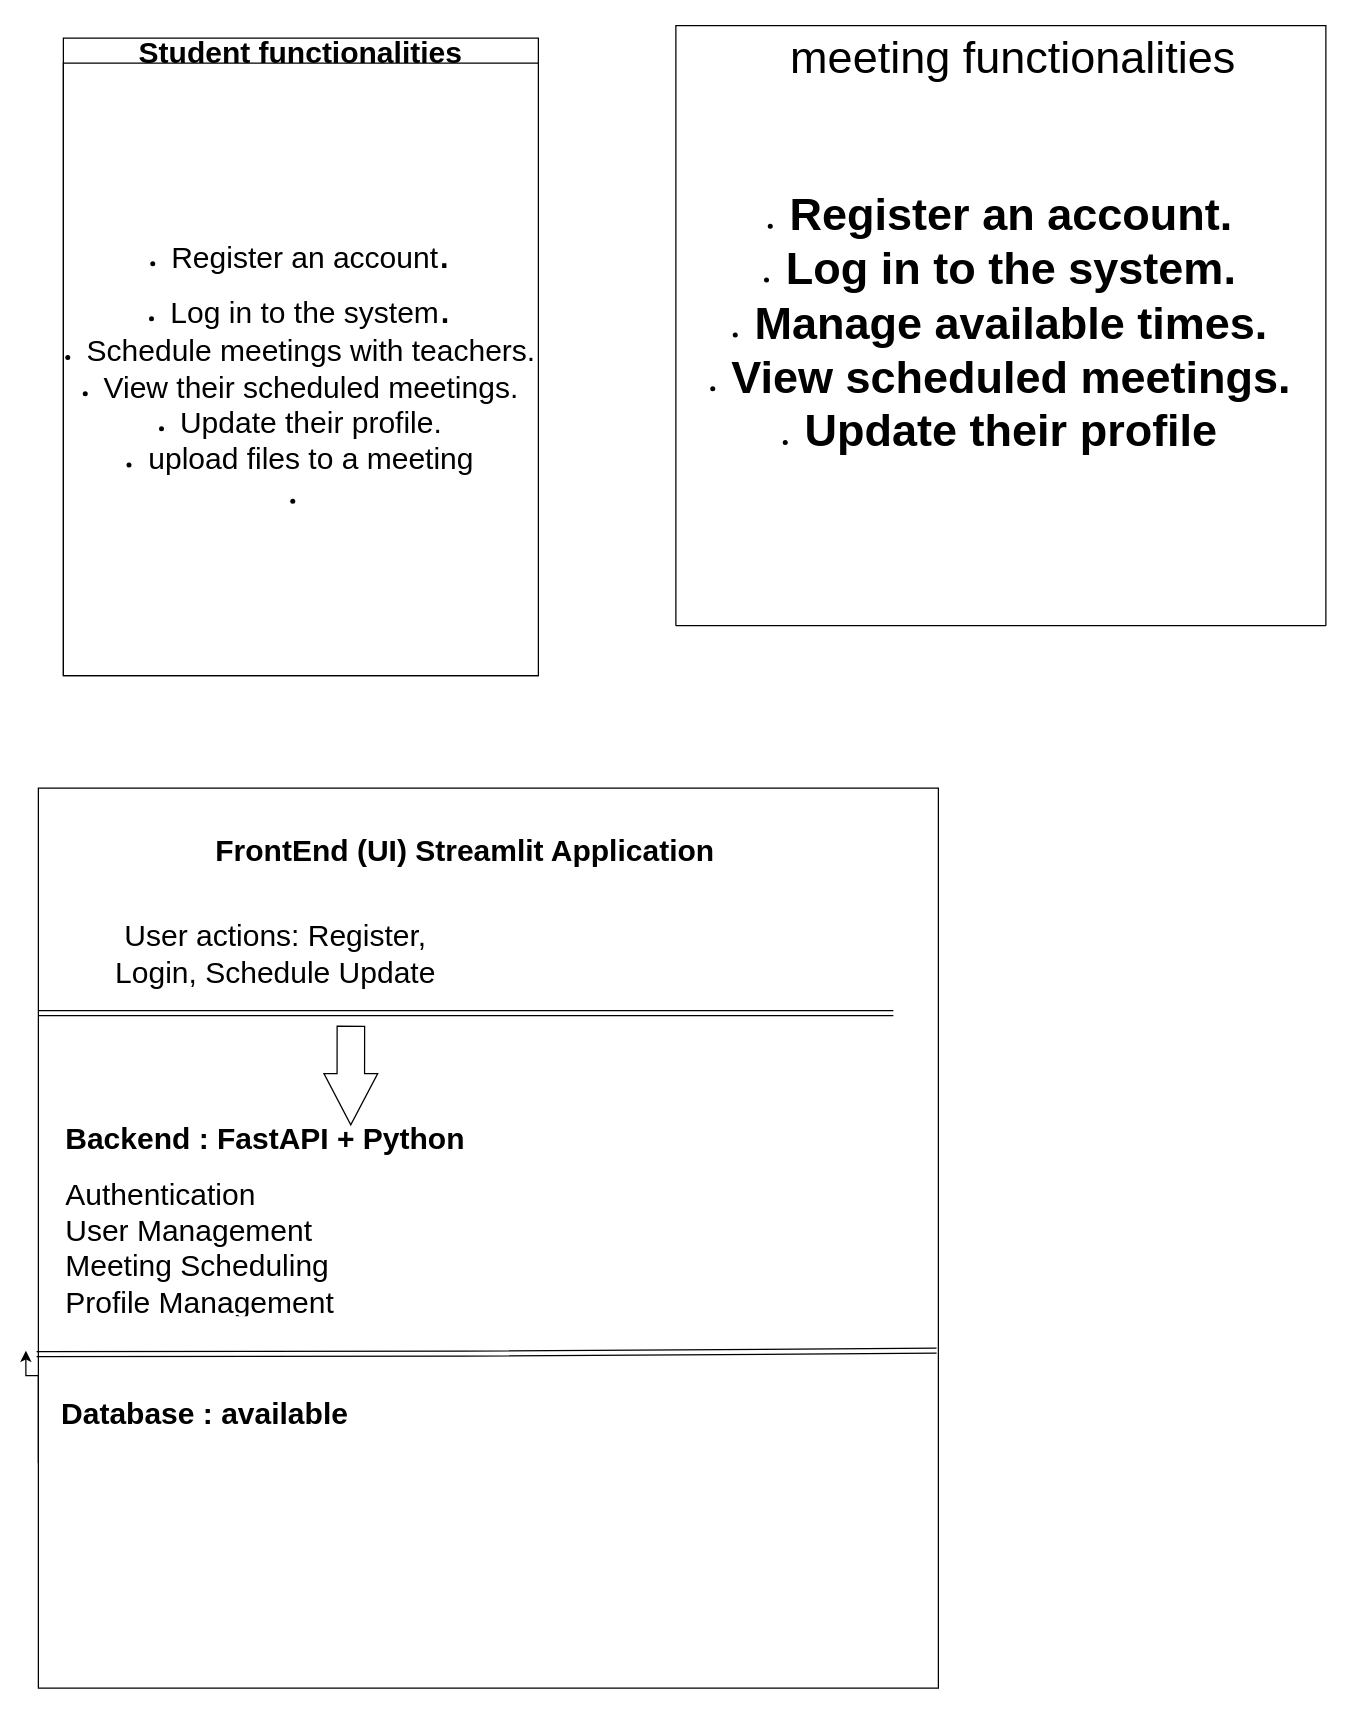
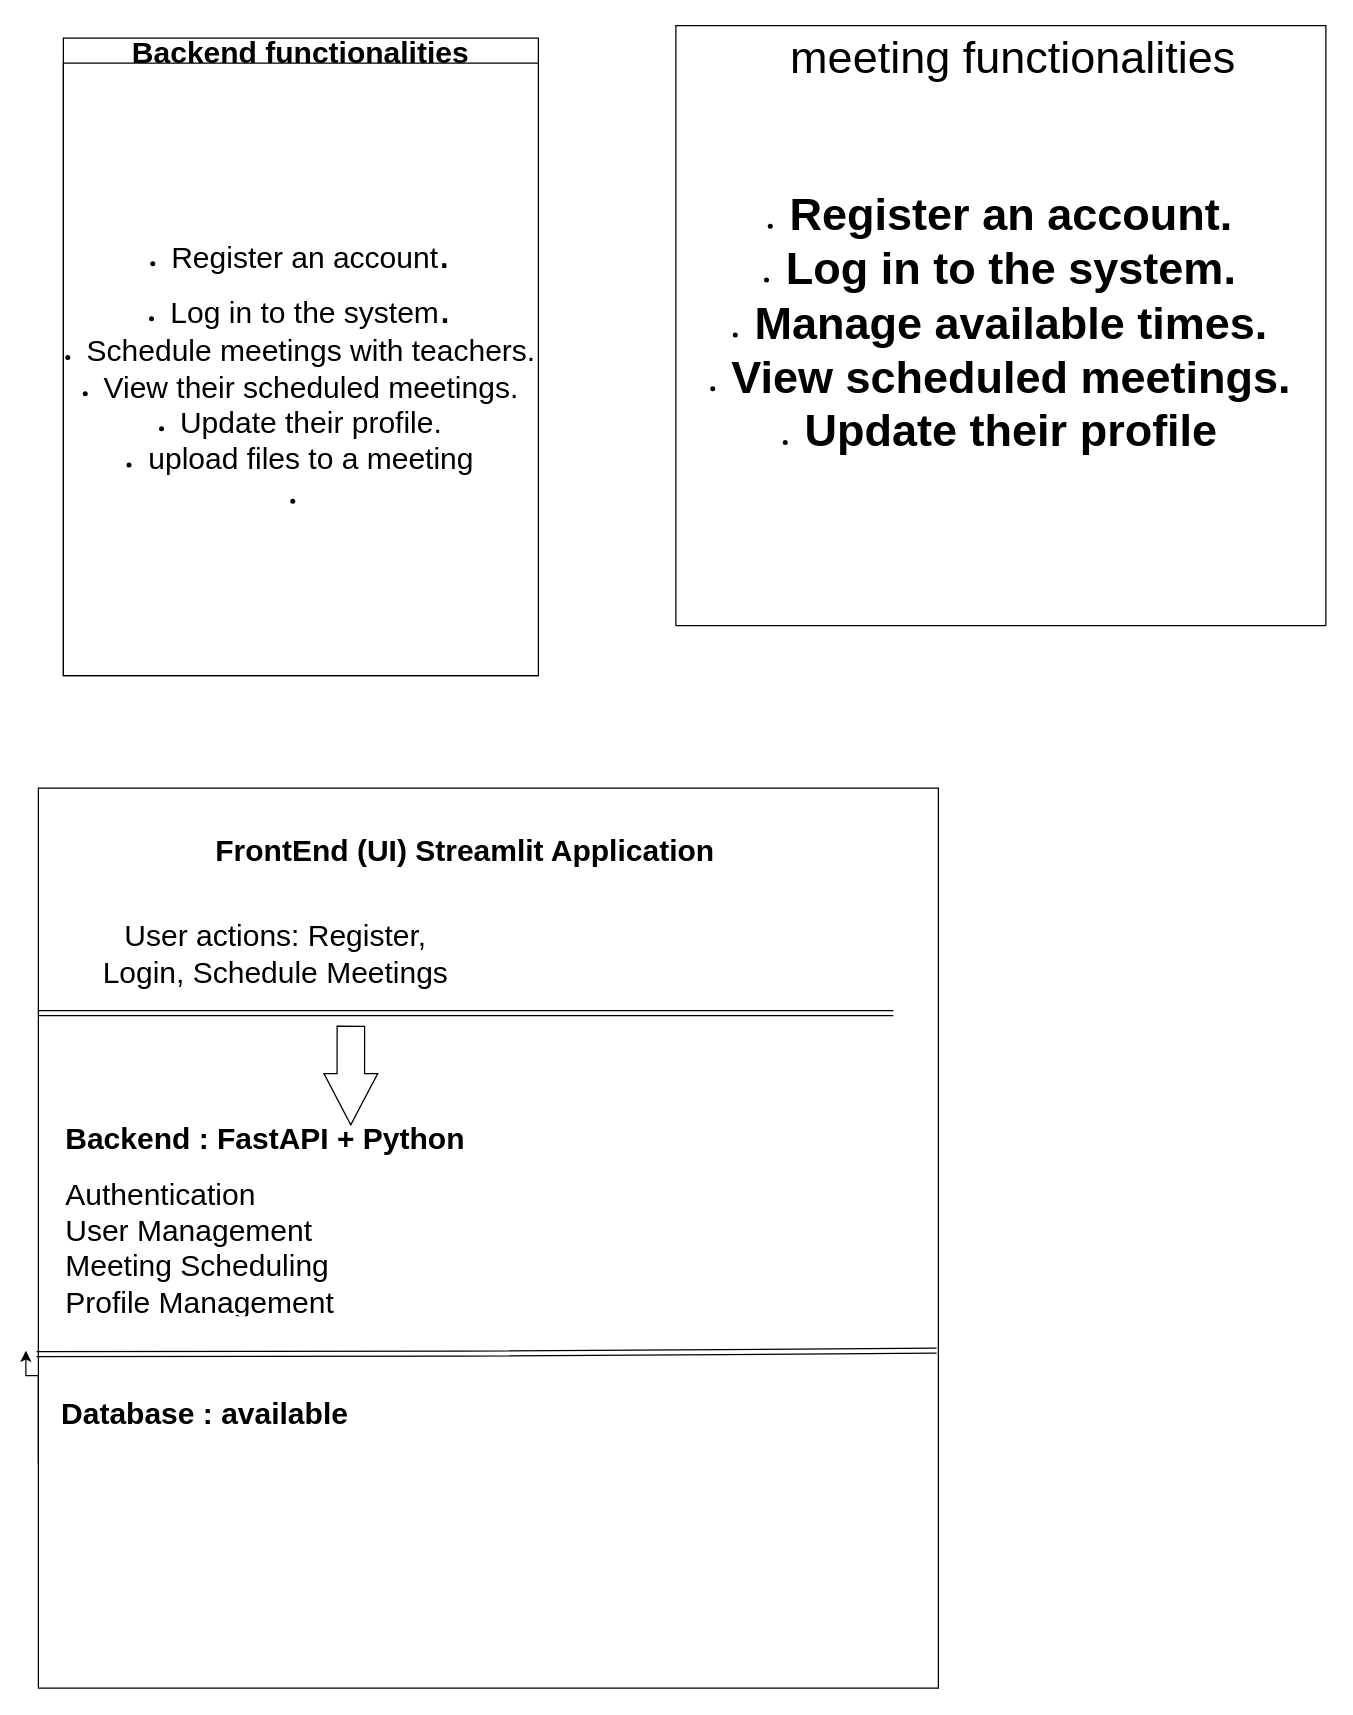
  <mxCell id="0" />
  <mxCell id="1" parent="0" />
- <mxCell id="2" value="&lt;font style=&quot;font-size: 24px;&quot;&gt;Student functionalities&lt;/font&gt;" style="swimlane;whiteSpace=wrap;html=1;" vertex="1" parent="1"><mxGeometry x="50" y="30" width="380" height="510" as="geometry" /></mxCell>
+ <mxCell id="2" value="&lt;font style=&quot;font-size: 24px;&quot;&gt;Backend functionalities&lt;/font&gt;" style="swimlane;whiteSpace=wrap;html=1;" vertex="1" parent="1"><mxGeometry x="50" y="30" width="380" height="510" as="geometry" /></mxCell>
  <mxCell id="3" value="" style="edgeStyle=orthogonalEdgeStyle;rounded=0;orthogonalLoop=1;jettySize=auto;html=1;" edge="1" parent="2" source="4" target="5"><mxGeometry relative="1" as="geometry" /></mxCell>
  <mxCell id="4" value="Text" style="text;html=1;align=center;verticalAlign=middle;resizable=0;points=[];autosize=1;strokeColor=none;fillColor=none;" vertex="1" parent="2"><mxGeometry x="145" y="140" width="50" height="30" as="geometry" /></mxCell>
  <mxCell id="5" value="&lt;li&gt;&lt;font style=&quot;font-size: 24px;&quot;&gt;Register an account&lt;/font&gt;&lt;font style=&quot;font-size: 36px;&quot;&gt;.&lt;/font&gt;&lt;/li&gt;&lt;li&gt;&lt;font style=&quot;font-size: 24px;&quot;&gt;Log in to the system&lt;/font&gt;&lt;font style=&quot;font-size: 36px;&quot;&gt;.&lt;/font&gt;&lt;/li&gt;&lt;li&gt;&lt;font style=&quot;font-size: 24px;&quot;&gt;Schedule meetings with teachers.&lt;/font&gt;&lt;/li&gt;&lt;li&gt;&lt;font style=&quot;font-size: 24px;&quot;&gt;View their scheduled meetings.&lt;/font&gt;&lt;/li&gt;&lt;li&gt;&lt;font style=&quot;font-size: 24px;&quot;&gt;Update their profile.&lt;/font&gt;&lt;/li&gt;&lt;li&gt;&lt;font style=&quot;font-size: 24px;&quot;&gt;upload files to a meeting&lt;/font&gt;&lt;/li&gt;&lt;li&gt;&lt;font style=&quot;font-size: 24px;&quot;&gt;&lt;br&gt;&lt;/font&gt;&lt;/li&gt;" style="whiteSpace=wrap;html=1;" vertex="1" parent="2"><mxGeometry y="20" width="380" height="490" as="geometry" /></mxCell>
  <mxCell id="6" value="&lt;br&gt;&lt;li&gt;&lt;font style=&quot;font-size: 36px;&quot;&gt;Register an account.&lt;/font&gt;&lt;/li&gt;&lt;li&gt;&lt;font style=&quot;font-size: 36px;&quot;&gt;Log in to the system.&lt;/font&gt;&lt;/li&gt;&lt;li&gt;&lt;font style=&quot;font-size: 36px;&quot;&gt;Manage available times.&lt;/font&gt;&lt;/li&gt;&lt;li&gt;&lt;font style=&quot;font-size: 36px;&quot;&gt;View scheduled meetings.&lt;/font&gt;&lt;/li&gt;&lt;li&gt;&lt;font style=&quot;font-size: 36px;&quot;&gt;Update their profile&lt;/font&gt;&lt;/li&gt;&lt;font size=&quot;3&quot;&gt;&lt;br&gt;&lt;/font&gt;" style="swimlane;whiteSpace=wrap;html=1;startSize=480;" vertex="1" parent="1"><mxGeometry x="540" y="20" width="520" height="480" as="geometry"><mxRectangle x="570" y="20" width="200" height="480" as="alternateBounds" /></mxGeometry></mxCell>
  <mxCell id="7" value="&lt;font style=&quot;font-size: 36px;&quot;&gt;meeting functionalities&lt;/font&gt;" style="text;html=1;align=center;verticalAlign=middle;whiteSpace=wrap;rounded=0;" vertex="1" parent="6"><mxGeometry x="80" y="10" width="380" height="30" as="geometry" /></mxCell>
  <mxCell id="8" style="edgeStyle=orthogonalEdgeStyle;rounded=0;orthogonalLoop=1;jettySize=auto;html=1;exitX=0;exitY=0.75;exitDx=0;exitDy=0;" edge="1" parent="1" source="9"><mxGeometry relative="1" as="geometry"><mxPoint x="20" y="1080" as="targetPoint" /><Array as="points"><mxPoint x="30" y="1100" /><mxPoint x="20" y="1100" /></Array></mxGeometry></mxCell>
  <mxCell id="9" value="" style="whiteSpace=wrap;html=1;aspect=fixed;" vertex="1" parent="1"><mxGeometry x="30" y="630" width="720" height="720" as="geometry" /></mxCell>
  <mxCell id="10" value="&lt;h1 style=&quot;margin-top: 0px;&quot;&gt;FrontEnd (UI) Streamlit Application&lt;/h1&gt;&lt;p&gt;&lt;br&gt;&lt;/p&gt;" style="text;html=1;whiteSpace=wrap;overflow=hidden;rounded=0;" vertex="1" parent="1"><mxGeometry x="170" y="660" width="430" height="40" as="geometry" /></mxCell>
- <mxCell id="11" value="&lt;font style=&quot;font-size: 24px;&quot;&gt;User actions:&amp;nbsp;Register, Login, Schedule Update&lt;/font&gt;" style="text;html=1;align=center;verticalAlign=middle;whiteSpace=wrap;rounded=0;" vertex="1" parent="1"><mxGeometry x="70" y="715" width="300" height="95" as="geometry" /></mxCell>
+ <mxCell id="11" value="&lt;font style=&quot;font-size: 24px;&quot;&gt;User actions:&amp;nbsp;Register, Login, Schedule Meetings&lt;/font&gt;" style="text;html=1;align=center;verticalAlign=middle;whiteSpace=wrap;rounded=0;" vertex="1" parent="1"><mxGeometry x="70" y="715" width="300" height="95" as="geometry" /></mxCell>
  <mxCell id="12" value="" style="shape=link;html=1;rounded=0;exitX=0.023;exitY=0.591;exitDx=0;exitDy=0;exitPerimeter=0;" edge="1" parent="1"><mxGeometry width="100" relative="1" as="geometry"><mxPoint x="30" y="810" as="sourcePoint" /><mxPoint x="714" y="810" as="targetPoint" /><Array as="points" /></mxGeometry></mxCell>
  <mxCell id="13" value="" style="shape=flexArrow;endArrow=classic;html=1;rounded=0;width=22;endSize=13.33;entryX=0.568;entryY=0.727;entryDx=0;entryDy=0;entryPerimeter=0;" edge="1" parent="1"><mxGeometry width="50" height="50" relative="1" as="geometry"><mxPoint x="280" y="820" as="sourcePoint" /><mxPoint x="279.92" y="899.88" as="targetPoint" /></mxGeometry></mxCell>
  <mxCell id="14" value="&lt;h1 style=&quot;margin-top: 0px;&quot;&gt;Backend : FastAPI + Python&amp;nbsp;&lt;/h1&gt;&lt;div&gt;&lt;font style=&quot;font-size: 24px;&quot;&gt;Authentication&lt;/font&gt;&lt;/div&gt;&lt;div&gt;&lt;font style=&quot;font-size: 24px;&quot;&gt;User Management&lt;/font&gt;&lt;/div&gt;&lt;div&gt;&lt;font style=&quot;font-size: 24px;&quot;&gt;Meeting Scheduling&lt;/font&gt;&lt;/div&gt;&lt;div&gt;&lt;font style=&quot;font-size: 24px;&quot;&gt;Profile Management&amp;nbsp;&lt;/font&gt;&lt;/div&gt;&lt;div&gt;&lt;br&gt;&lt;/div&gt;&lt;div&gt;&lt;br&gt;&lt;/div&gt;" style="text;html=1;whiteSpace=wrap;overflow=hidden;rounded=0;" vertex="1" parent="1"><mxGeometry x="50" y="890" width="550" height="160" as="geometry" /></mxCell>
  <mxCell id="15" value="" style="shape=link;html=1;rounded=0;entryX=0.998;entryY=0.791;entryDx=0;entryDy=0;entryPerimeter=0;exitX=-0.002;exitY=0.795;exitDx=0;exitDy=0;exitPerimeter=0;" edge="1" parent="1"><mxGeometry width="100" relative="1" as="geometry"><mxPoint x="28.56" y="1082.88" as="sourcePoint" /><mxPoint x="748.56" y="1080" as="targetPoint" /><Array as="points"><mxPoint x="370" y="1082.48" /></Array></mxGeometry></mxCell>
  <mxCell id="16" value="&lt;h1 style=&quot;margin-top: 0px;&quot;&gt;&amp;nbsp;Database : available&lt;/h1&gt;" style="text;html=1;whiteSpace=wrap;overflow=hidden;rounded=0;" vertex="1" parent="1"><mxGeometry x="40" y="1110" width="590" height="120" as="geometry" /></mxCell>
